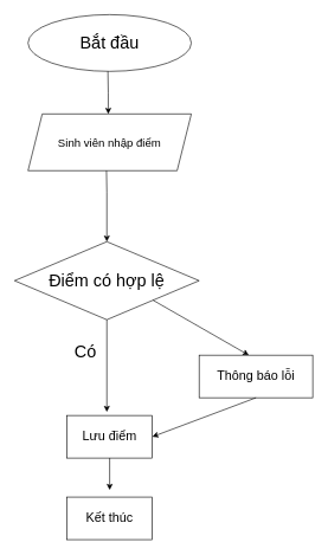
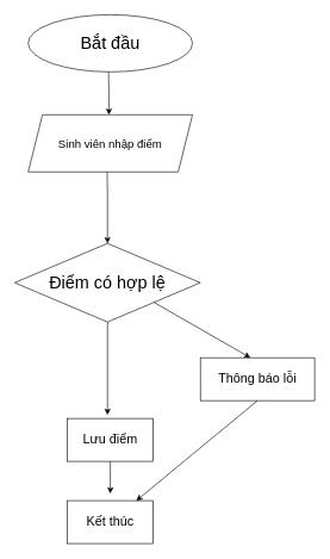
  <mxCell id="0" />
  <mxCell id="1" parent="0" />
  <mxCell id="2" value="&lt;font style=&quot;font-size: 24px;&quot;&gt;Bắt đầu&lt;/font&gt;" style="ellipse;whiteSpace=wrap;html=1;" parent="1" vertex="1"><mxGeometry x="39" y="20" width="230" height="80" as="geometry" /></mxCell>
  <mxCell id="3" value="" style="endArrow=classic;html=1;rounded=0;" parent="1" edge="1"><mxGeometry width="50" height="50" relative="1" as="geometry"><mxPoint x="151.5" y="100" as="sourcePoint" /><mxPoint x="152" y="160" as="targetPoint" /><Array as="points"><mxPoint x="152" y="130" /></Array></mxGeometry></mxCell>
  <mxCell id="4" value="&lt;font style=&quot;font-size: 18px;&quot;&gt;&lt;span style=&quot;color: rgb(0, 0, 0); font-family: Arial, sans-serif; font-size: 16px; text-align: left; white-space-collapse: preserve; background-color: rgb(255, 255, 255);&quot;&gt;Sinh viên nhập điểm&lt;/span&gt;&lt;b&gt;&lt;/b&gt;&lt;/font&gt;" style="shape=parallelogram;perimeter=parallelogramPerimeter;whiteSpace=wrap;html=1;fixedSize=1;" parent="1" vertex="1"><mxGeometry x="39" y="160" width="230" height="80" as="geometry" /></mxCell>
  <mxCell id="5" value="&lt;font style=&quot;font-size: 24px;&quot;&gt;Điểm có hợp lệ&lt;/font&gt;" style="rhombus;whiteSpace=wrap;html=1;" parent="1" vertex="1"><mxGeometry x="20" y="340" width="260" height="110" as="geometry" /></mxCell>
  <mxCell id="6" value="" style="endArrow=classic;html=1;rounded=0;" parent="1" edge="1"><mxGeometry width="50" height="50" relative="1" as="geometry"><mxPoint x="149.5" y="240" as="sourcePoint" /><mxPoint x="150" y="340" as="targetPoint" /><Array as="points"><mxPoint x="150" y="270" /></Array></mxGeometry></mxCell>
  <mxCell id="7" value="" style="endArrow=classic;html=1;rounded=0;exitX=1;exitY=1;exitDx=0;exitDy=0;" parent="1" source="5" edge="1"><mxGeometry width="50" height="50" relative="1" as="geometry"><mxPoint x="340" y="390" as="sourcePoint" /><mxPoint x="350" y="500" as="targetPoint" /></mxGeometry></mxCell>
  <mxCell id="8" value="" style="endArrow=classic;html=1;rounded=0;exitX=0.5;exitY=1;exitDx=0;exitDy=0;" parent="1" source="5" edge="1"><mxGeometry width="50" height="50" relative="1" as="geometry"><mxPoint x="180" y="620" as="sourcePoint" /><mxPoint x="150" y="580" as="targetPoint" /></mxGeometry></mxCell>
- <mxCell id="9" value="&lt;font style=&quot;font-size: 24px;&quot;&gt;Có&lt;/font&gt;" style="text;html=1;align=center;verticalAlign=middle;whiteSpace=wrap;rounded=0;" parent="1" vertex="1"><mxGeometry x="90" y="480" width="60" height="30" as="geometry" /></mxCell>
  <mxCell id="10" value="&lt;font style=&quot;font-size: 18px;&quot;&gt;Thông báo lỗi&lt;/font&gt;" style="rounded=0;whiteSpace=wrap;html=1;" parent="1" vertex="1"><mxGeometry x="280" y="500" width="160" height="60" as="geometry" /></mxCell>
  <mxCell id="11" value="&lt;font style=&quot;font-size: 18px;&quot;&gt;Lưu điểm&lt;/font&gt;" style="rounded=0;whiteSpace=wrap;html=1;" parent="1" vertex="1"><mxGeometry x="94" y="585" width="120" height="60" as="geometry" /></mxCell>
- <mxCell id="12" value="" style="endArrow=classic;html=1;rounded=0;entryX=1;entryY=0.5;entryDx=0;entryDy=0;exitX=0.5;exitY=1;exitDx=0;exitDy=0;" parent="1" source="10" target="11" edge="1"><mxGeometry width="50" height="50" relative="1" as="geometry"><mxPoint x="260" y="630" as="sourcePoint" /><mxPoint x="310" y="580" as="targetPoint" /></mxGeometry></mxCell>
+ <mxCell id="12" value="" style="endArrow=classic;html=1;rounded=0;exitX=0.5;exitY=1;exitDx=0;exitDy=0;" parent="1" source="10" target="14" edge="1"><mxGeometry width="50" height="50" relative="1" as="geometry"><mxPoint x="260" y="630" as="sourcePoint" /><mxPoint x="310" y="580" as="targetPoint" /></mxGeometry></mxCell>
  <mxCell id="13" value="" style="endArrow=classic;html=1;rounded=0;exitX=0.5;exitY=1;exitDx=0;exitDy=0;" parent="1" source="11" edge="1"><mxGeometry width="50" height="50" relative="1" as="geometry"><mxPoint x="140" y="750" as="sourcePoint" /><mxPoint x="154" y="690" as="targetPoint" /></mxGeometry></mxCell>
  <mxCell id="14" value="&lt;font style=&quot;font-size: 18px;&quot;&gt;Kết thúc&lt;/font&gt;" style="rounded=0;whiteSpace=wrap;html=1;" parent="1" vertex="1"><mxGeometry x="94" y="700" width="120" height="60" as="geometry" /></mxCell>
